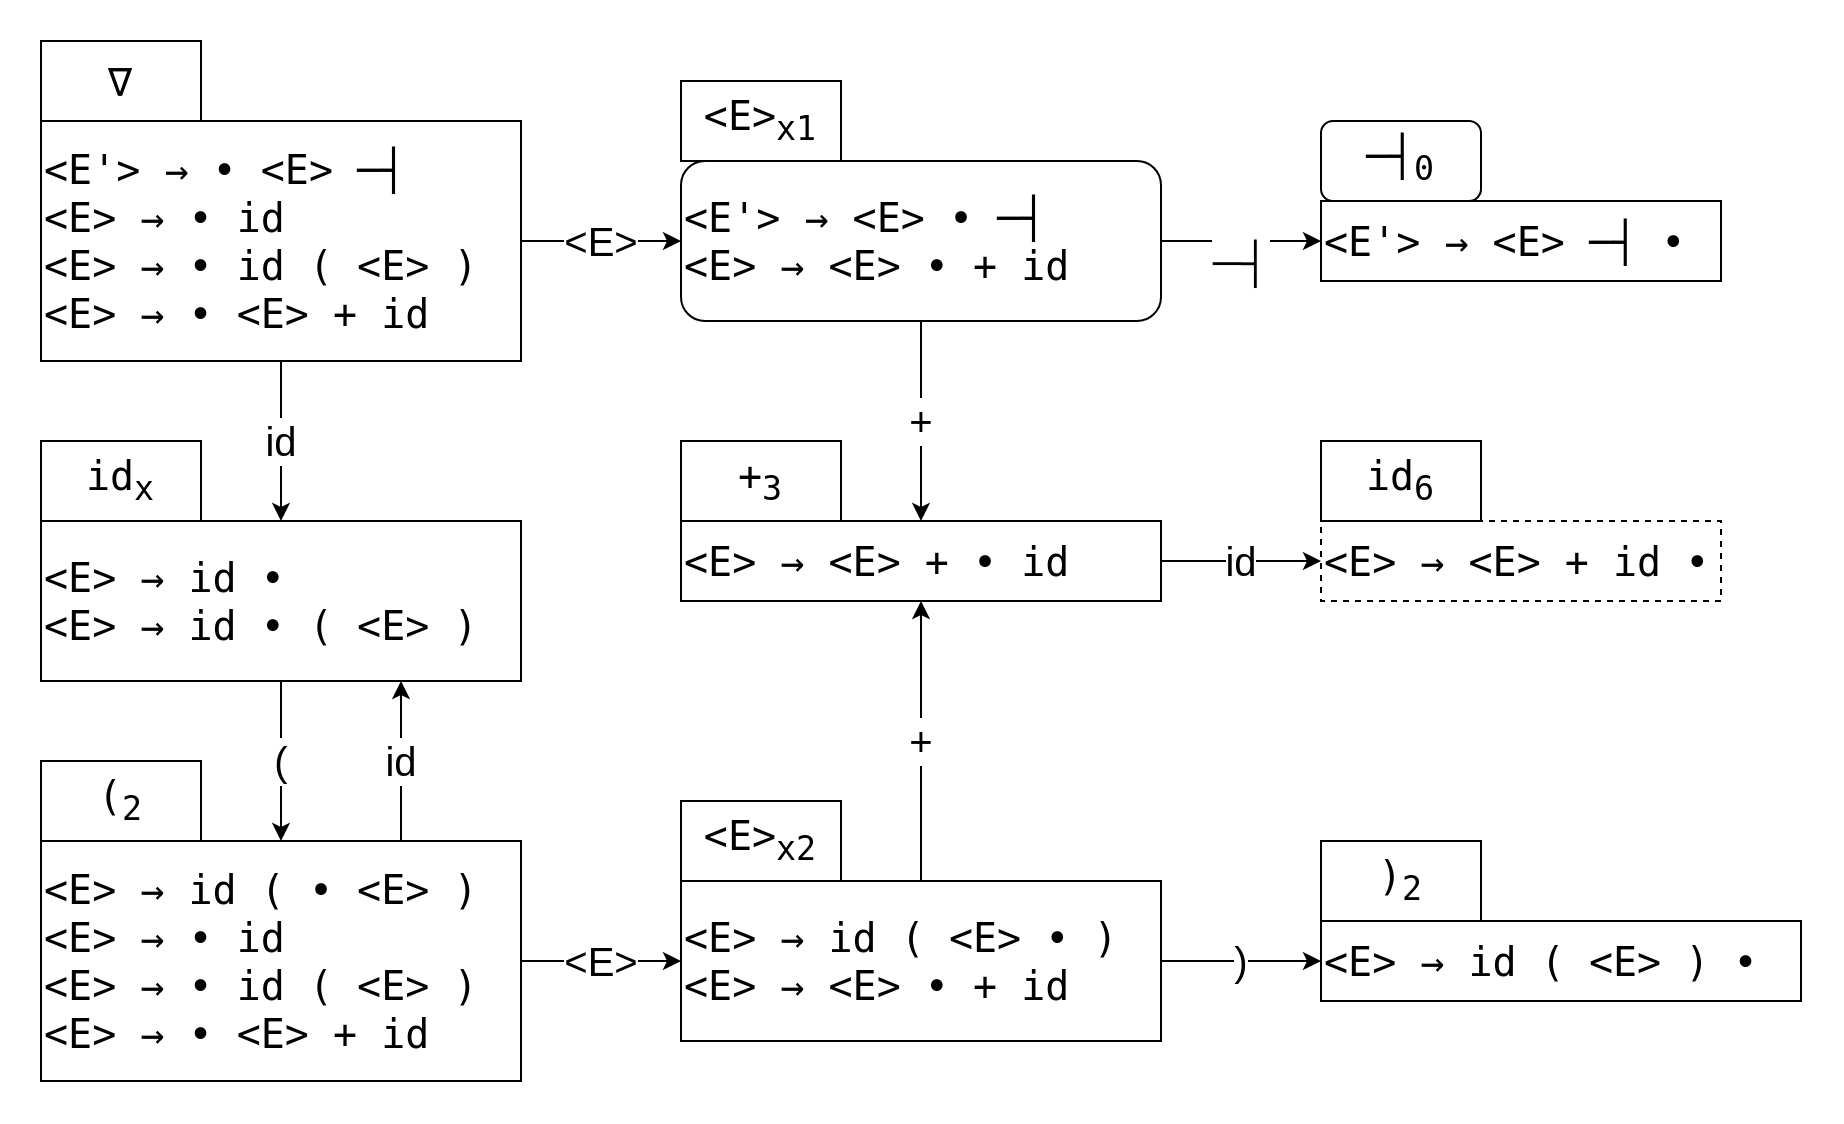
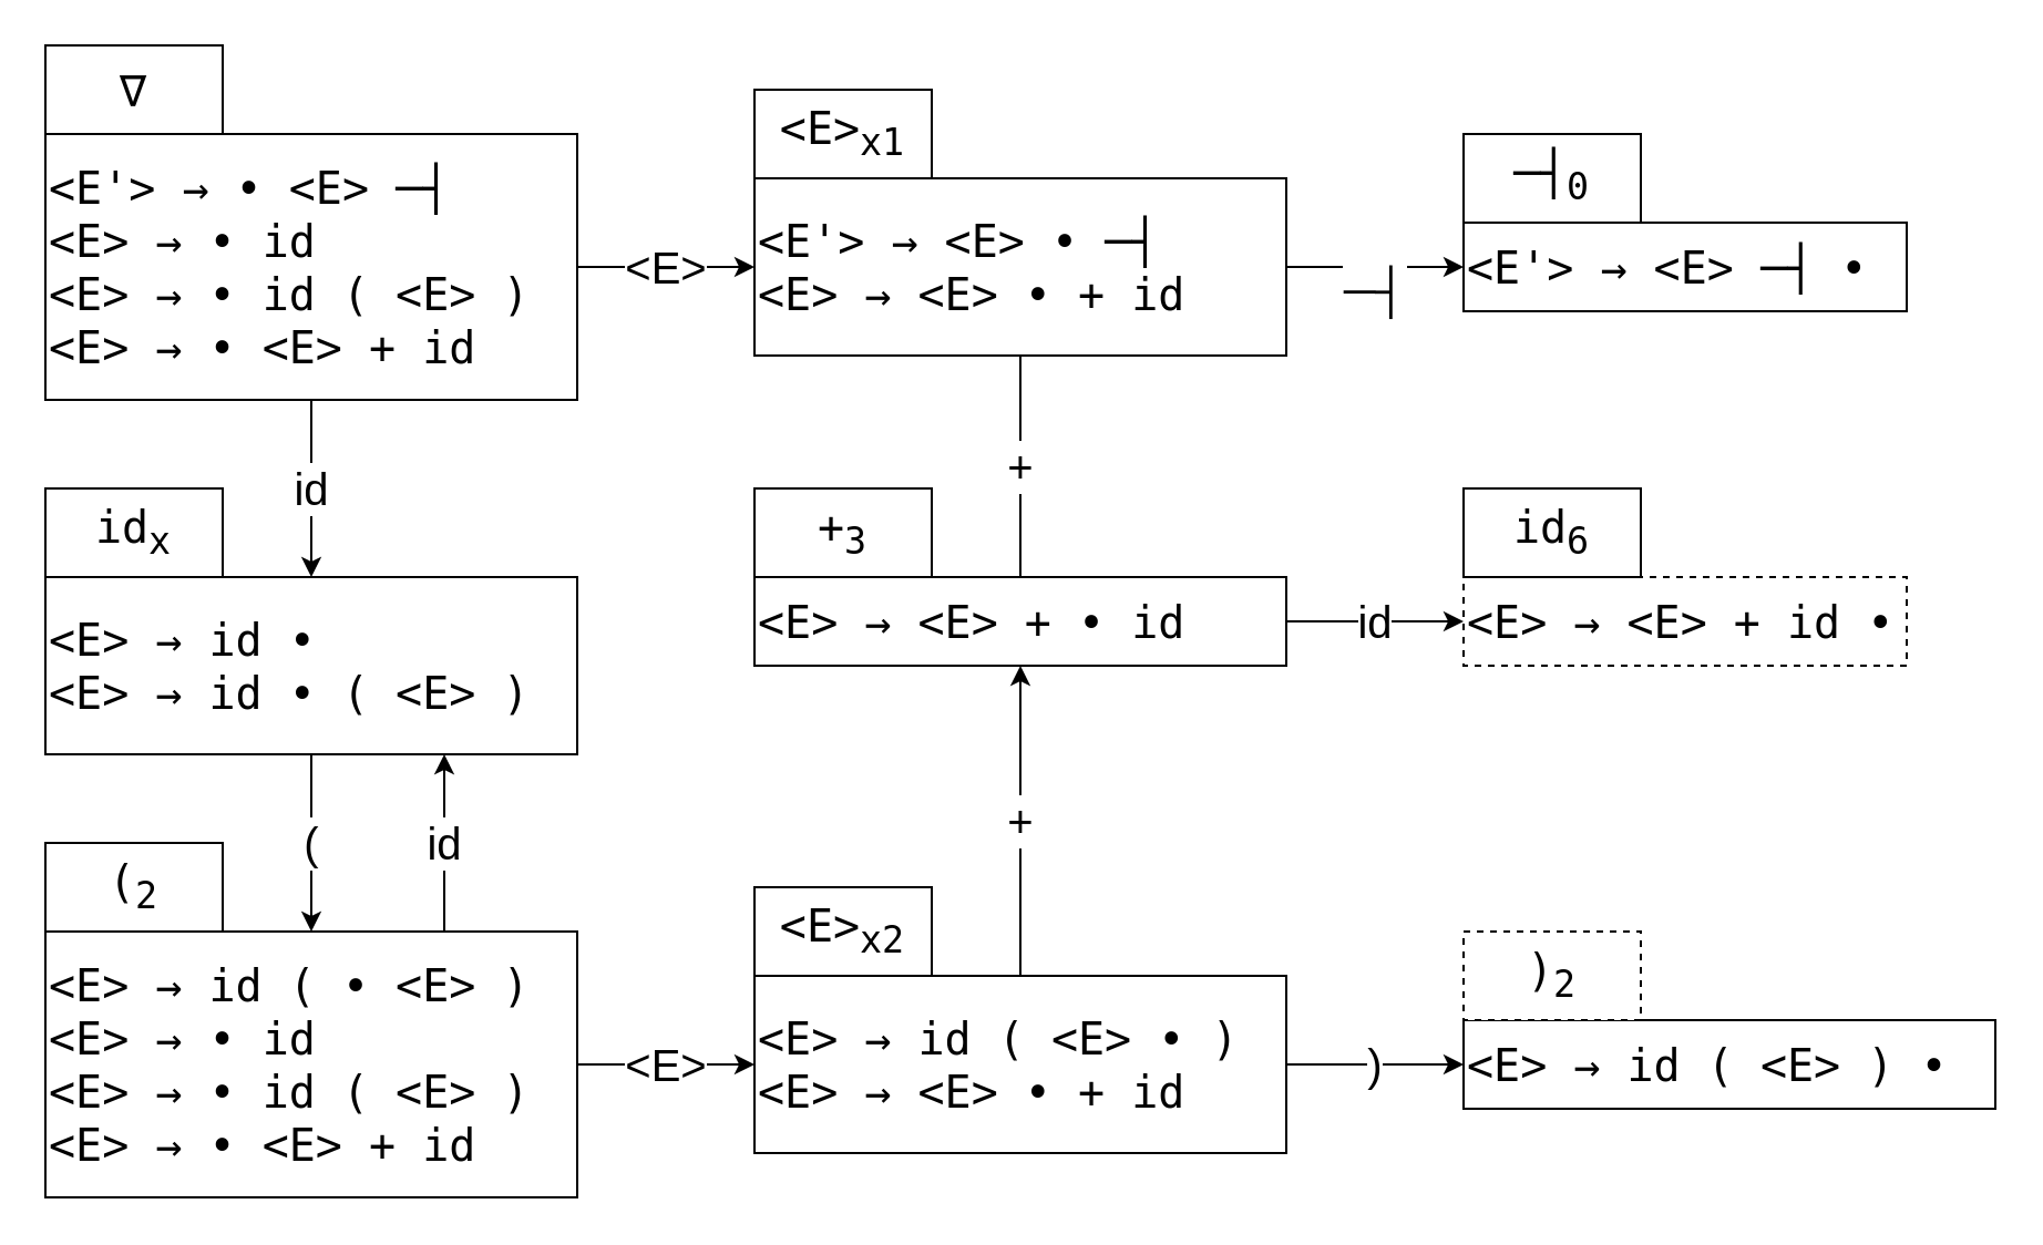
  <mxCell id="0" />
  <mxCell id="1" parent="0" />
  <mxCell id="2" value="&amp;lt;E&amp;gt;" style="edgeStyle=none;html=1;entryX=0;entryY=0.5;entryDx=0;entryDy=0;fontSize=20;" edge="1" parent="1" source="4" target="8"><mxGeometry relative="1" as="geometry" /></mxCell>
  <mxCell id="3" value="id" style="edgeStyle=none;html=1;entryX=0.5;entryY=0;entryDx=0;entryDy=0;fontSize=20;" edge="1" parent="1" source="4" target="13"><mxGeometry relative="1" as="geometry" /></mxCell>
  <mxCell id="4" value="&lt;pre style=&quot;font-size: 20px&quot;&gt;&amp;lt;E'&amp;gt; → • &amp;lt;E&amp;gt; ─┤&lt;br&gt;&amp;lt;E&amp;gt; → • id&lt;br&gt;&amp;lt;E&amp;gt; → • id ( &amp;lt;E&amp;gt; )&lt;br&gt;&amp;lt;E&amp;gt; → • &amp;lt;E&amp;gt; + id&lt;/pre&gt;" style="rounded=0;whiteSpace=wrap;html=1;align=left;" parent="1" vertex="1"><mxGeometry x="20" y="60" width="240" height="120" as="geometry" /></mxCell>
  <mxCell id="5" value="&lt;pre&gt;&lt;font style=&quot;font-size: 20px&quot;&gt;∇&lt;/font&gt;&lt;/pre&gt;" style="rounded=0;whiteSpace=wrap;html=1;" parent="1" vertex="1"><mxGeometry x="20" y="20" width="80" height="40" as="geometry" /></mxCell>
  <mxCell id="6" value="─┤" style="edgeStyle=none;html=1;entryX=0;entryY=0.5;entryDx=0;entryDy=0;fontSize=20;" edge="1" parent="1" source="8" target="10"><mxGeometry y="-10" relative="1" as="geometry"><mxPoint as="offset" /></mxGeometry></mxCell>
- <mxCell id="7" value="+" style="edgeStyle=none;html=1;entryX=0.5;entryY=0;entryDx=0;entryDy=0;fontSize=20;" edge="1" parent="1" source="8" target="24"><mxGeometry relative="1" as="geometry" /></mxCell>
- <mxCell id="8" value="&lt;pre style=&quot;font-size: 20px&quot;&gt;&amp;lt;E'&amp;gt; → &amp;lt;E&amp;gt; • ─┤&lt;br&gt;&amp;lt;E&amp;gt; → &amp;lt;E&amp;gt; • + id&lt;/pre&gt;" style="whiteSpace=wrap;html=1;align=left;rounded=1;" vertex="1" parent="1"><mxGeometry x="340" y="80" width="240" height="80" as="geometry" /></mxCell>
+ <mxCell id="7" value="+" style="edgeStyle=none;html=1;entryX=0.5;entryY=0;entryDx=0;entryDy=0;fontSize=20;endArrow=none;" edge="1" parent="1" source="8" target="24"><mxGeometry relative="1" as="geometry" /></mxCell>
+ <mxCell id="8" value="&lt;pre style=&quot;font-size: 20px&quot;&gt;&amp;lt;E'&amp;gt; → &amp;lt;E&amp;gt; • ─┤&lt;br&gt;&amp;lt;E&amp;gt; → &amp;lt;E&amp;gt; • + id&lt;/pre&gt;" style="rounded=0;whiteSpace=wrap;html=1;align=left;" vertex="1" parent="1"><mxGeometry x="340" y="80" width="240" height="80" as="geometry" /></mxCell>
  <mxCell id="9" value="&lt;pre&gt;&lt;font style=&quot;font-size: 20px&quot;&gt;&amp;lt;E&amp;gt;&lt;sub&gt;x1&lt;/sub&gt;&lt;/font&gt;&lt;/pre&gt;" style="rounded=0;whiteSpace=wrap;html=1;" vertex="1" parent="1"><mxGeometry x="340" y="40" width="80" height="40" as="geometry" /></mxCell>
  <mxCell id="10" value="&lt;pre&gt;&lt;span style=&quot;font-size: 20px&quot;&gt;&amp;lt;E'&amp;gt; → &amp;lt;E&amp;gt; ─┤ •&lt;br&gt;&lt;/span&gt;&lt;/pre&gt;" style="rounded=0;whiteSpace=wrap;html=1;align=left;" vertex="1" parent="1"><mxGeometry x="660" y="100" width="200" height="40" as="geometry" /></mxCell>
- <mxCell id="11" value="&lt;pre&gt;&lt;pre style=&quot;text-align: left ; font-size: 20px&quot;&gt;─┤&lt;sub&gt;0&lt;/sub&gt;&lt;/pre&gt;&lt;/pre&gt;" style="whiteSpace=wrap;html=1;rounded=1;" vertex="1" parent="1"><mxGeometry x="660" y="60" width="80" height="40" as="geometry" /></mxCell>
+ <mxCell id="11" value="&lt;pre&gt;&lt;pre style=&quot;text-align: left ; font-size: 20px&quot;&gt;─┤&lt;sub&gt;0&lt;/sub&gt;&lt;/pre&gt;&lt;/pre&gt;" style="rounded=0;whiteSpace=wrap;html=1;" vertex="1" parent="1"><mxGeometry x="660" y="60" width="80" height="40" as="geometry" /></mxCell>
  <mxCell id="12" value="(" style="edgeStyle=none;html=1;entryX=0.5;entryY=0;entryDx=0;entryDy=0;fontSize=20;" edge="1" parent="1" source="13" target="17"><mxGeometry relative="1" as="geometry" /></mxCell>
  <mxCell id="13" value="&lt;pre&gt;&lt;span style=&quot;font-size: 20px&quot;&gt;&amp;lt;E&amp;gt; → id •&lt;br/&gt;&amp;lt;E&amp;gt; → id • ( &amp;lt;E&amp;gt; )&lt;br&gt;&lt;/span&gt;&lt;/pre&gt;" style="rounded=0;whiteSpace=wrap;html=1;align=left;" vertex="1" parent="1"><mxGeometry x="20" y="260" width="240" height="80" as="geometry" /></mxCell>
  <mxCell id="14" value="&lt;pre&gt;&lt;font style=&quot;font-size: 20px&quot;&gt;id&lt;sub&gt;x&lt;/sub&gt;&lt;/font&gt;&lt;/pre&gt;" style="rounded=0;whiteSpace=wrap;html=1;" vertex="1" parent="1"><mxGeometry x="20" y="220" width="80" height="40" as="geometry" /></mxCell>
  <mxCell id="15" value="id" style="edgeStyle=none;html=1;exitX=0.75;exitY=0;exitDx=0;exitDy=0;entryX=0.75;entryY=1;entryDx=0;entryDy=0;fontSize=20;" edge="1" parent="1" source="17" target="13"><mxGeometry relative="1" as="geometry" /></mxCell>
  <mxCell id="16" value="&amp;lt;E&amp;gt;" style="edgeStyle=none;html=1;entryX=0;entryY=0.5;entryDx=0;entryDy=0;fontSize=20;" edge="1" parent="1" source="17" target="21"><mxGeometry relative="1" as="geometry" /></mxCell>
  <mxCell id="17" value="&lt;pre&gt;&lt;span style=&quot;font-size: 20px&quot;&gt;&amp;lt;E&amp;gt; → id ( • &amp;lt;E&amp;gt; )&lt;br/&gt;&amp;lt;E&amp;gt; → • id&lt;br/&gt;&amp;lt;E&amp;gt; → • id ( &amp;lt;E&amp;gt; )&lt;br/&gt;&amp;lt;E&amp;gt; → • &amp;lt;E&amp;gt; + id&lt;br&gt;&lt;/span&gt;&lt;/pre&gt;" style="rounded=0;whiteSpace=wrap;html=1;align=left;" vertex="1" parent="1"><mxGeometry x="20" y="420" width="240" height="120" as="geometry" /></mxCell>
  <mxCell id="18" value="&lt;pre&gt;&lt;font style=&quot;font-size: 20px&quot;&gt;(&lt;sub&gt;2&lt;/sub&gt;&lt;/font&gt;&lt;/pre&gt;" style="rounded=0;whiteSpace=wrap;html=1;" vertex="1" parent="1"><mxGeometry x="20" y="380" width="80" height="40" as="geometry" /></mxCell>
  <mxCell id="19" value="+" style="edgeStyle=none;html=1;entryX=0.5;entryY=1;entryDx=0;entryDy=0;fontSize=20;" edge="1" parent="1" source="21" target="24"><mxGeometry relative="1" as="geometry" /></mxCell>
  <mxCell id="20" value=")" style="edgeStyle=none;html=1;entryX=0;entryY=0.5;entryDx=0;entryDy=0;fontSize=20;" edge="1" parent="1" source="21" target="28"><mxGeometry relative="1" as="geometry" /></mxCell>
  <mxCell id="21" value="&lt;pre&gt;&lt;span style=&quot;font-size: 20px&quot;&gt;&amp;lt;E&amp;gt; → id ( &amp;lt;E&amp;gt; • )&lt;br/&gt;&amp;lt;E&amp;gt; → &amp;lt;E&amp;gt; • + id&lt;br&gt;&lt;/span&gt;&lt;/pre&gt;" style="rounded=0;whiteSpace=wrap;html=1;align=left;" vertex="1" parent="1"><mxGeometry x="340" y="440" width="240" height="80" as="geometry" /></mxCell>
  <mxCell id="22" value="&lt;pre&gt;&lt;font style=&quot;font-size: 20px&quot;&gt;&amp;lt;E&amp;gt;&lt;sub&gt;x2&lt;/sub&gt;&lt;/font&gt;&lt;/pre&gt;" style="rounded=0;whiteSpace=wrap;html=1;" vertex="1" parent="1"><mxGeometry x="340" y="400" width="80" height="40" as="geometry" /></mxCell>
  <mxCell id="23" value="id" style="edgeStyle=none;html=1;entryX=0;entryY=0.5;entryDx=0;entryDy=0;fontSize=20;" edge="1" parent="1" source="24" target="26"><mxGeometry relative="1" as="geometry" /></mxCell>
  <mxCell id="24" value="&lt;pre&gt;&lt;span style=&quot;font-size: 20px&quot;&gt;&amp;lt;E&amp;gt; → &amp;lt;E&amp;gt; + • id&lt;br&gt;&lt;/span&gt;&lt;/pre&gt;" style="rounded=0;whiteSpace=wrap;html=1;align=left;" vertex="1" parent="1"><mxGeometry x="340" y="260" width="240" height="40" as="geometry" /></mxCell>
  <mxCell id="25" value="&lt;pre&gt;&lt;font style=&quot;font-size: 20px&quot;&gt;+&lt;sub&gt;3&lt;/sub&gt;&lt;/font&gt;&lt;/pre&gt;" style="rounded=0;whiteSpace=wrap;html=1;" vertex="1" parent="1"><mxGeometry x="340" y="220" width="80" height="40" as="geometry" /></mxCell>
  <mxCell id="26" value="&lt;pre&gt;&lt;span style=&quot;font-size: 20px&quot;&gt;&amp;lt;E&amp;gt; → &amp;lt;E&amp;gt; + id •&lt;br&gt;&lt;/span&gt;&lt;/pre&gt;" style="rounded=0;whiteSpace=wrap;html=1;align=left;dashed=1;" vertex="1" parent="1"><mxGeometry x="660" y="260" width="200" height="40" as="geometry" /></mxCell>
  <mxCell id="27" value="&lt;pre&gt;&lt;font style=&quot;font-size: 20px&quot;&gt;id&lt;sub&gt;6&lt;/sub&gt;&lt;/font&gt;&lt;/pre&gt;" style="rounded=0;whiteSpace=wrap;html=1;" vertex="1" parent="1"><mxGeometry x="660" y="220" width="80" height="40" as="geometry" /></mxCell>
  <mxCell id="28" value="&lt;pre&gt;&lt;span style=&quot;font-size: 20px&quot;&gt;&amp;lt;E&amp;gt; → id ( &amp;lt;E&amp;gt; ) •&lt;br&gt;&lt;/span&gt;&lt;/pre&gt;" style="rounded=0;whiteSpace=wrap;html=1;align=left;" vertex="1" parent="1"><mxGeometry x="660" y="460" width="240" height="40" as="geometry" /></mxCell>
- <mxCell id="29" value="&lt;pre&gt;&lt;font style=&quot;font-size: 20px&quot;&gt;)&lt;sub&gt;2&lt;/sub&gt;&lt;/font&gt;&lt;/pre&gt;" style="rounded=0;whiteSpace=wrap;html=1;" vertex="1" parent="1"><mxGeometry x="660" y="420" width="80" height="40" as="geometry" /></mxCell>
+ <mxCell id="29" value="&lt;pre&gt;&lt;font style=&quot;font-size: 20px&quot;&gt;)&lt;sub&gt;2&lt;/sub&gt;&lt;/font&gt;&lt;/pre&gt;" style="rounded=0;whiteSpace=wrap;html=1;dashed=1;" vertex="1" parent="1"><mxGeometry x="660" y="420" width="80" height="40" as="geometry" /></mxCell>
